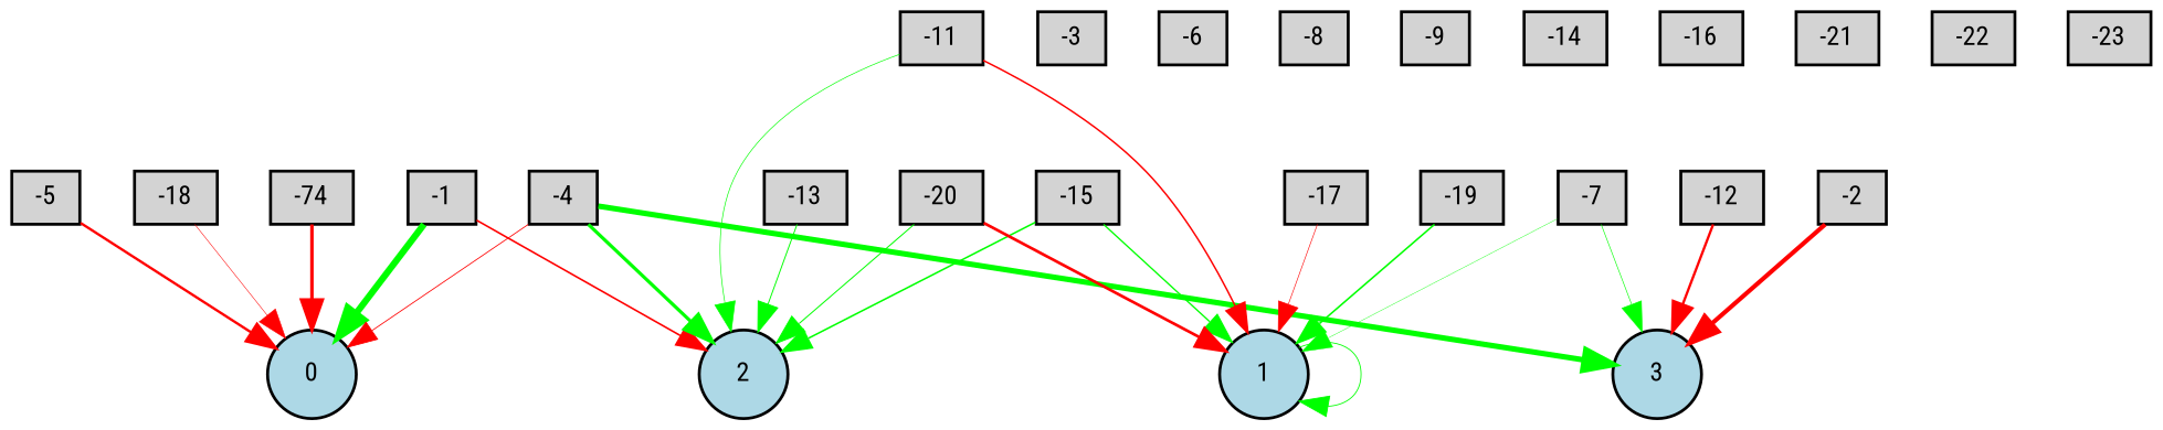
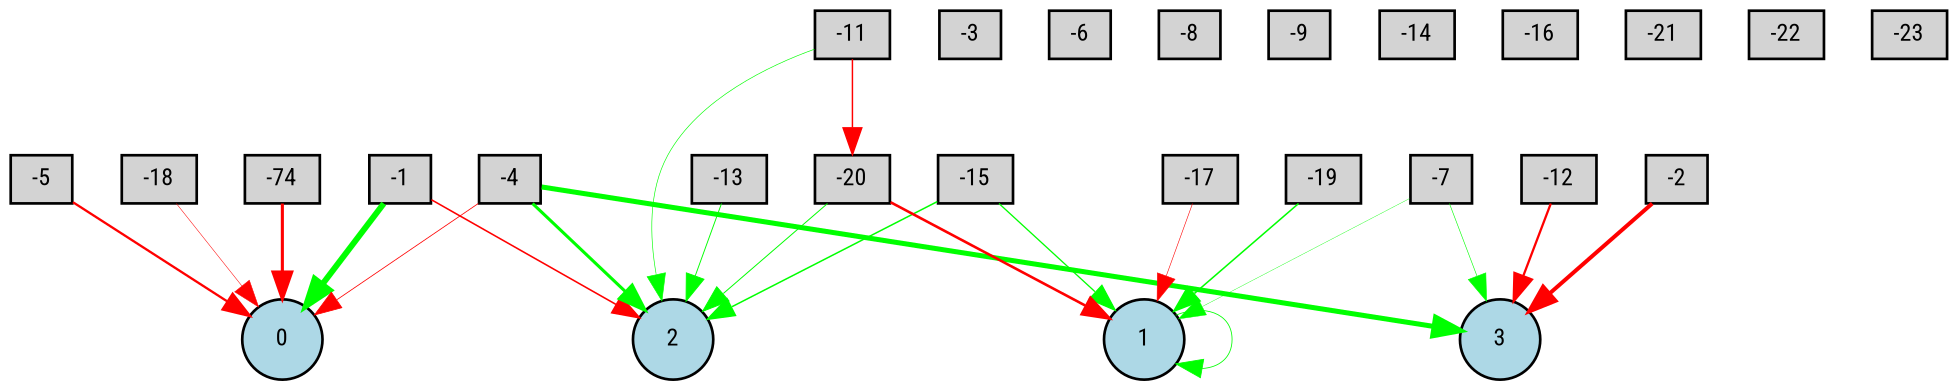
  digraph {
    fontname="Roboto Condensed"
    node [fillcolor=lightgray fontname="Roboto Condensed" fontsize=9 shape=box style=filled]
    edge [color=green fontname="Roboto Condensed" style=solid]
    -1 [height=0.2 width=0.2]
    0 [fillcolor=lightblue height=0.2 shape=circle width=0.2]
    2 [fillcolor=lightblue height=0.2 shape=circle width=0.2]
    -2 [height=0.2 width=0.2]
    3 [fillcolor=lightblue height=0.2 shape=circle width=0.2]
    -3 [height=0.2 width=0.2]
    -4 [height=0.2 width=0.2]
    -5 [height=0.2 width=0.2]
    -6 [height=0.2 width=0.2]
    -7 [height=0.2 width=0.2]
    1 [fillcolor=lightblue height=0.2 shape=circle width=0.2]
    -8 [height=0.2 width=0.2]
    -9 [height=0.2 width=0.2]
    -11 [height=0.2 width=0.2]
    -12 [height=0.2 width=0.2]
    -13 [height=0.2 width=0.2]
    -14 [height=0.2 width=0.2]
    -15 [height=0.2 width=0.2]
    -16 [height=0.2 width=0.2]
    -17 [height=0.2 width=0.2]
    -18 [height=0.2 width=0.2]
    -19 [height=0.2 width=0.2]
    -20 [height=0.2 width=0.2]
    -21 [height=0.2 width=0.2]
    -22 [height=0.2 width=0.2]
    -23 [height=0.2 width=0.2]
    n27 [height=0.2 label=-74 width=0.2]
    -1 -> 0 [penwidth=2.2292585548799315]
    -1 -> 2 [color=red penwidth=0.5922627775959393]
    -2 -> 3 [color=red penwidth=1.4972548863219381]
    -4 -> 0 [color=red penwidth=0.29735909635350843]
    -4 -> 2 [penwidth=1.1555251913610434]
    -4 -> 3 [penwidth=1.8801291503575908]
    -5 -> 0 [color=red penwidth=0.8638336458606658]
    -7 -> 3 [penwidth=0.2259614921635254]
    -7 -> 1 [penwidth=0.1424068627727297]
    1 -> 1 [penwidth=0.30615318781163414]
    -11 -> 2 [penwidth=0.23761001934010242]
-   -11 -> 1 [color=red penwidth=0.5429122807711543]
+   -11 -> -20 [color=red penwidth=0.5429122807711543]
    -12 -> 3 [color=red penwidth=0.8494664163563371]
    -13 -> 2 [penwidth=0.34900358418314825]
    -15 -> 2 [penwidth=0.5642209056736665]
    -15 -> 1 [penwidth=0.48847664841896654]
    -17 -> 1 [color=red penwidth=0.216605619130265]
    -18 -> 0 [color=red penwidth=0.19067242619450075]
    -19 -> 1 [penwidth=0.574884116035827]
    -20 -> 2 [penwidth=0.3682118029660011]
    -20 -> 1 [color=red penwidth=0.9791014956654169]
    n27 -> 0 [color=red penwidth=1.1517524054314587]
  }
